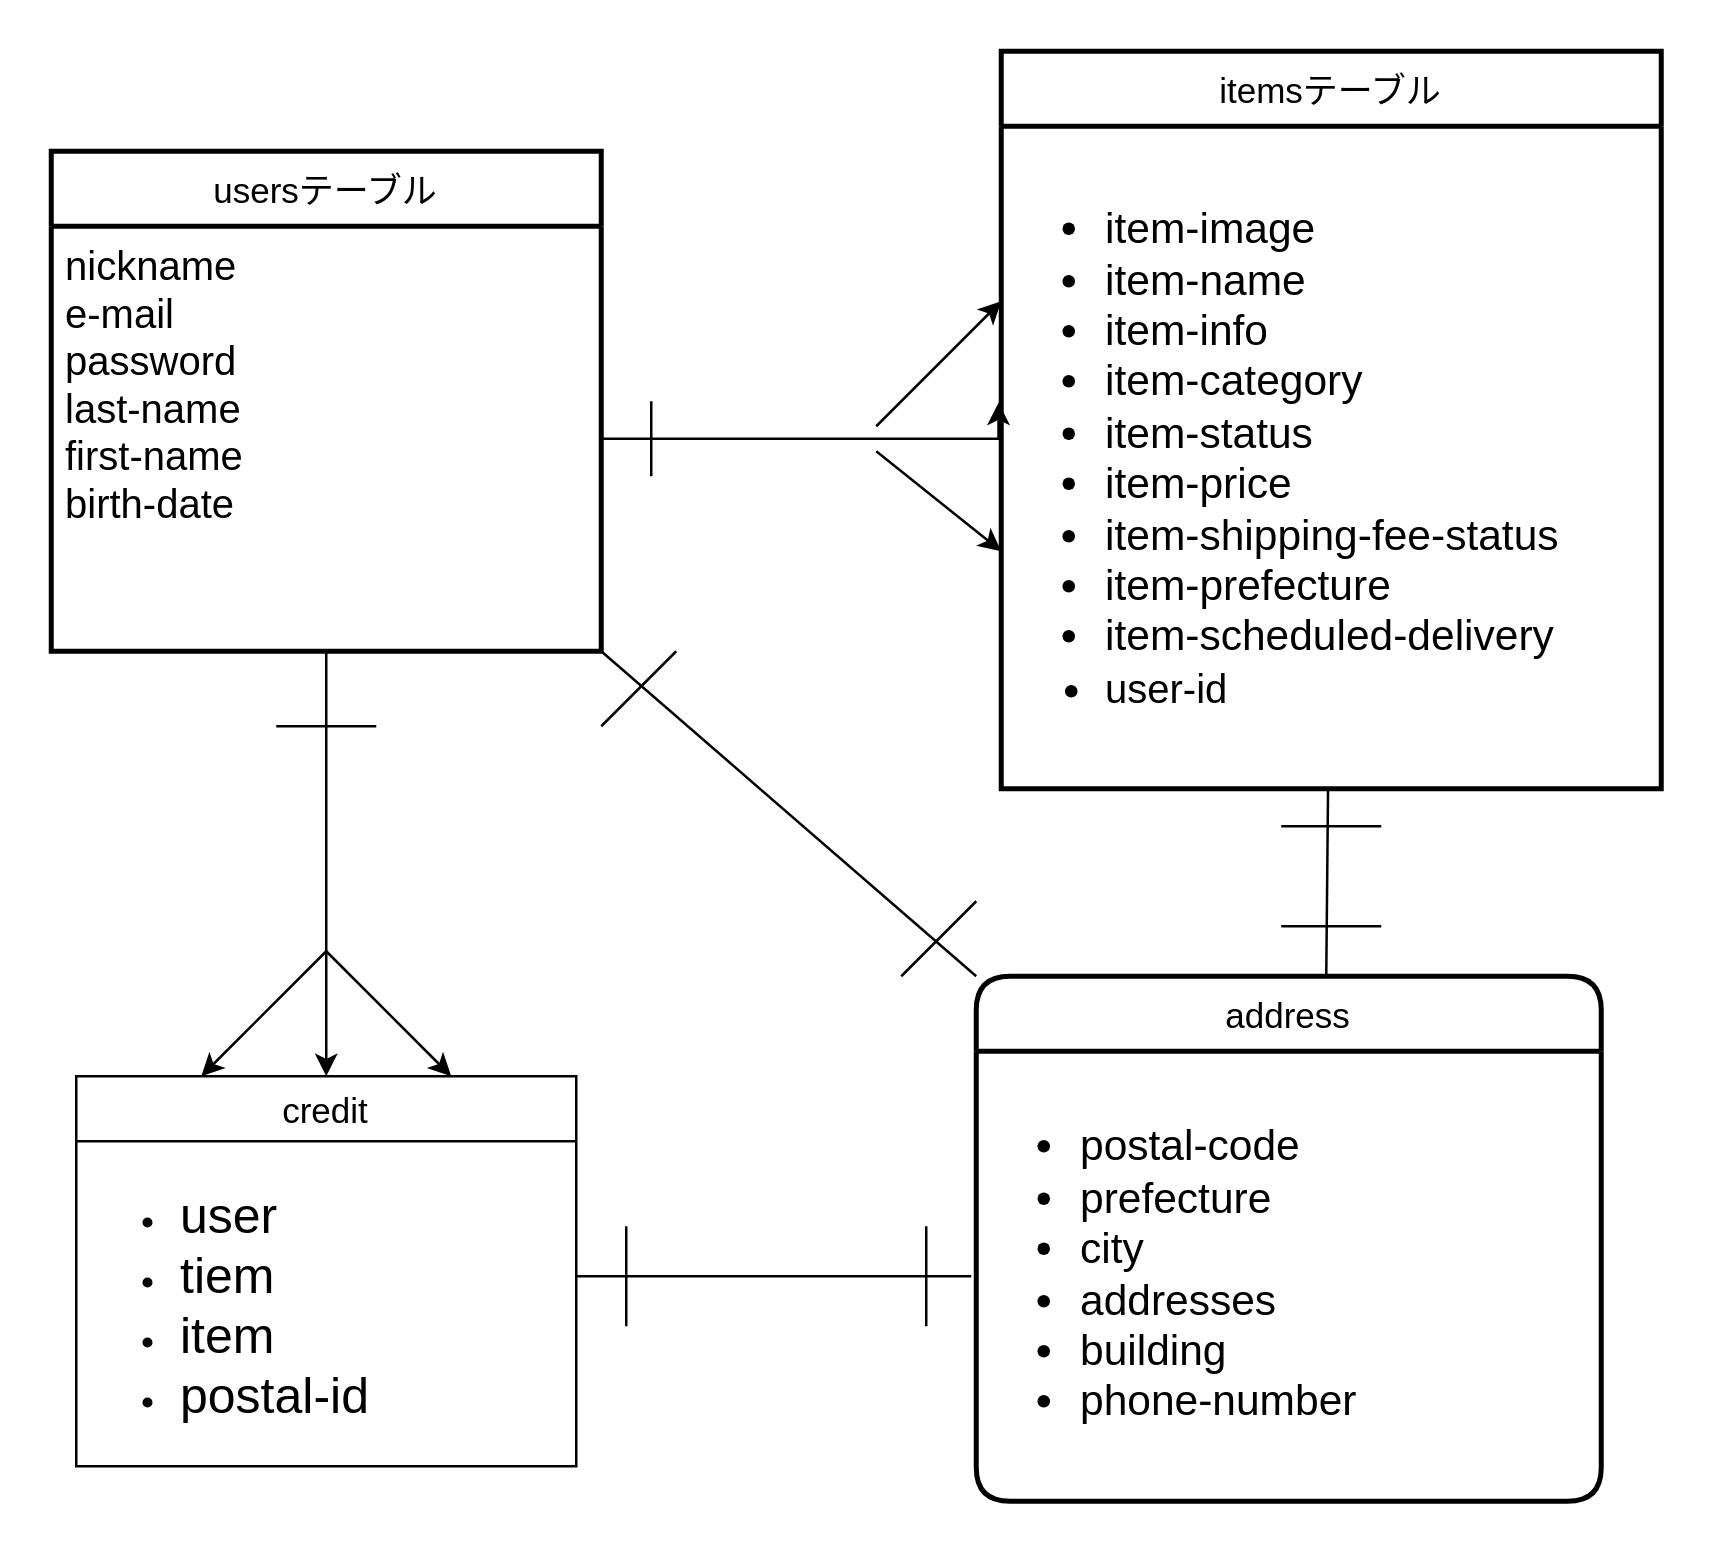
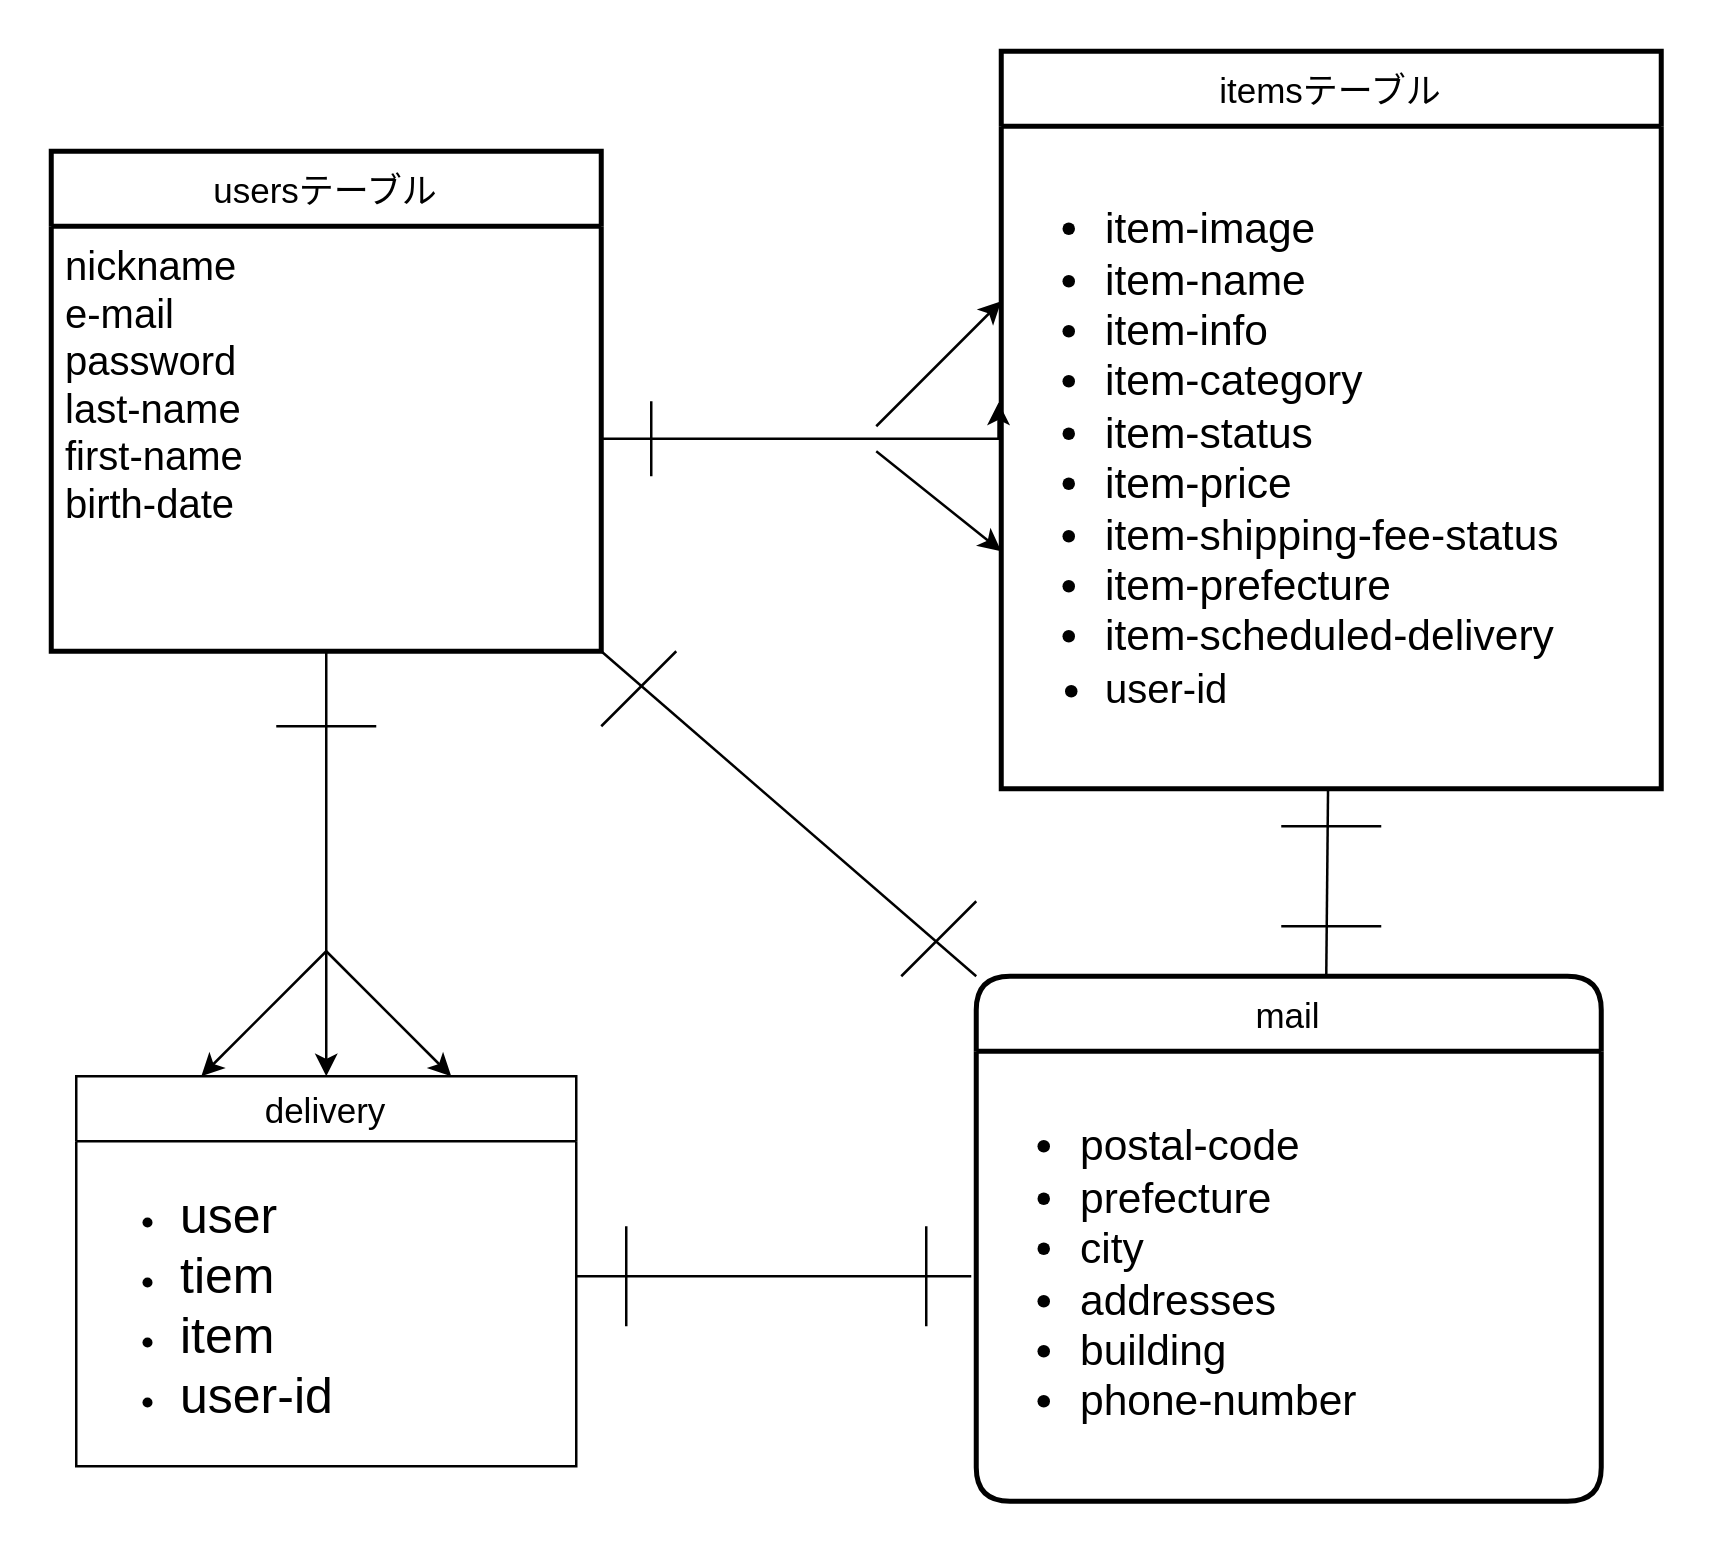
  <mxCell id="0" />
  <mxCell id="1" parent="0" />
  <mxCell id="2" value="usersテーブル" style="swimlane;childLayout=stackLayout;horizontal=1;startSize=30;horizontalStack=0;rounded=1;fontSize=14;fontStyle=0;strokeWidth=2;resizeParent=0;resizeLast=1;shadow=0;dashed=0;align=center;arcSize=0;" parent="1" vertex="1"><mxGeometry x="20" y="60" width="220" height="200" as="geometry" /></mxCell>
  <mxCell id="3" value="nickname&#10;e-mail&#10;password&#10;last-name&#10;first-name&#10;birth-date" style="align=left;strokeColor=none;fillColor=none;spacingLeft=4;fontSize=16;verticalAlign=top;resizable=0;rotatable=0;part=1;" parent="2" vertex="1"><mxGeometry y="30" width="220" height="170" as="geometry" /></mxCell>
  <mxCell id="4" value="itemsテーブル" style="swimlane;childLayout=stackLayout;horizontal=1;startSize=30;horizontalStack=0;rounded=1;fontSize=14;fontStyle=0;strokeWidth=2;resizeParent=0;resizeLast=1;shadow=0;dashed=0;align=center;arcSize=0;" parent="1" vertex="1"><mxGeometry x="400" y="20" width="264" height="295" as="geometry" /></mxCell>
  <mxCell id="5" value="&lt;ul style=&quot;font-size: 16px&quot;&gt;&lt;li style=&quot;font-size: 17px&quot;&gt;item-image&lt;/li&gt;&lt;li style=&quot;font-size: 17px&quot;&gt;item-name&lt;/li&gt;&lt;li style=&quot;font-size: 17px&quot;&gt;item-info&lt;/li&gt;&lt;li style=&quot;font-size: 17px&quot;&gt;item-category&lt;/li&gt;&lt;li style=&quot;font-size: 17px&quot;&gt;item-status&lt;/li&gt;&lt;li style=&quot;font-size: 17px&quot;&gt;item-price&lt;/li&gt;&lt;li style=&quot;font-size: 17px&quot;&gt;item-shipping-fee-status&lt;/li&gt;&lt;li style=&quot;font-size: 17px&quot;&gt;item-prefecture&lt;/li&gt;&lt;li style=&quot;font-size: 17px&quot;&gt;item-scheduled-delivery&lt;/li&gt;&lt;li&gt;user-id&lt;/li&gt;&lt;/ul&gt;" style="text;html=1;align=left;verticalAlign=middle;resizable=0;points=[];autosize=1;" parent="4" vertex="1"><mxGeometry y="30" width="264" height="265" as="geometry" /></mxCell>
- <mxCell id="6" value="credit" style="swimlane;fontStyle=0;childLayout=stackLayout;horizontal=1;startSize=26;horizontalStack=0;resizeParent=1;resizeParentMax=0;resizeLast=0;collapsible=1;marginBottom=0;align=center;fontSize=14;" parent="1" vertex="1"><mxGeometry x="30" y="430" width="200" height="156" as="geometry" /></mxCell>
- <mxCell id="7" value="&lt;ul&gt;&lt;li&gt;&lt;span style=&quot;font-size: 20px&quot;&gt;user&lt;/span&gt;&lt;/li&gt;&lt;li&gt;&lt;span style=&quot;font-size: 20px&quot;&gt;tiem&lt;/span&gt;&lt;/li&gt;&lt;li&gt;&lt;span style=&quot;font-size: 20px&quot;&gt;item&lt;/span&gt;&lt;/li&gt;&lt;li&gt;&lt;span style=&quot;font-size: 20px&quot;&gt;postal-id&lt;/span&gt;&lt;/li&gt;&lt;/ul&gt;" style="text;html=1;align=left;verticalAlign=middle;resizable=0;points=[];autosize=1;fontSize=14;" parent="6" vertex="1"><mxGeometry y="26" width="200" height="130" as="geometry" /></mxCell>
- <mxCell id="8" value="address" style="swimlane;childLayout=stackLayout;horizontal=1;startSize=30;horizontalStack=0;rounded=1;fontSize=14;fontStyle=0;strokeWidth=2;resizeParent=0;resizeLast=1;shadow=0;dashed=0;align=center;" parent="1" vertex="1"><mxGeometry x="390" y="390" width="250" height="210" as="geometry" /></mxCell>
+ <mxCell id="6" value="delivery" style="swimlane;fontStyle=0;childLayout=stackLayout;horizontal=1;startSize=26;horizontalStack=0;resizeParent=1;resizeParentMax=0;resizeLast=0;collapsible=1;marginBottom=0;align=center;fontSize=14;" parent="1" vertex="1"><mxGeometry x="30" y="430" width="200" height="156" as="geometry" /></mxCell>
+ <mxCell id="7" value="&lt;ul&gt;&lt;li&gt;&lt;span style=&quot;font-size: 20px&quot;&gt;user&lt;/span&gt;&lt;/li&gt;&lt;li&gt;&lt;span style=&quot;font-size: 20px&quot;&gt;tiem&lt;/span&gt;&lt;/li&gt;&lt;li&gt;&lt;span style=&quot;font-size: 20px&quot;&gt;item&lt;/span&gt;&lt;/li&gt;&lt;li&gt;&lt;span style=&quot;font-size: 20px&quot;&gt;user-id&lt;/span&gt;&lt;/li&gt;&lt;/ul&gt;" style="text;html=1;align=left;verticalAlign=middle;resizable=0;points=[];autosize=1;fontSize=14;" parent="6" vertex="1"><mxGeometry y="26" width="200" height="130" as="geometry" /></mxCell>
+ <mxCell id="8" value="mail" style="swimlane;childLayout=stackLayout;horizontal=1;startSize=30;horizontalStack=0;rounded=1;fontSize=14;fontStyle=0;strokeWidth=2;resizeParent=0;resizeLast=1;shadow=0;dashed=0;align=center;" parent="1" vertex="1"><mxGeometry x="390" y="390" width="250" height="210" as="geometry" /></mxCell>
  <mxCell id="9" value="&lt;ul style=&quot;font-size: 17px&quot;&gt;&lt;li&gt;postal-code&lt;/li&gt;&lt;li&gt;prefecture&lt;/li&gt;&lt;li&gt;city&lt;/li&gt;&lt;li&gt;addresses&lt;/li&gt;&lt;li&gt;building&lt;/li&gt;&lt;li&gt;phone-number&lt;/li&gt;&lt;/ul&gt;" style="text;html=1;align=left;verticalAlign=middle;resizable=0;points=[];autosize=1;fontSize=14;" parent="8" vertex="1"><mxGeometry y="30" width="250" height="180" as="geometry" /></mxCell>
  <mxCell id="10" style="edgeStyle=orthogonalEdgeStyle;rounded=0;orthogonalLoop=1;jettySize=auto;html=1;entryX=-0.004;entryY=0.417;entryDx=0;entryDy=0;entryPerimeter=0;" edge="1" parent="1" source="3" target="5"><mxGeometry relative="1" as="geometry"><Array as="points"><mxPoint x="399" y="175" /></Array></mxGeometry></mxCell>
  <mxCell id="11" value="" style="endArrow=classic;html=1;" edge="1" parent="1"><mxGeometry width="50" height="50" relative="1" as="geometry"><mxPoint x="350" y="170" as="sourcePoint" /><mxPoint x="400" y="120" as="targetPoint" /><Array as="points" /></mxGeometry></mxCell>
  <mxCell id="12" value="" style="endArrow=classic;html=1;" edge="1" parent="1"><mxGeometry width="50" height="50" relative="1" as="geometry"><mxPoint x="350" y="180" as="sourcePoint" /><mxPoint x="400" y="220" as="targetPoint" /><Array as="points" /></mxGeometry></mxCell>
  <mxCell id="13" style="edgeStyle=orthogonalEdgeStyle;rounded=0;orthogonalLoop=1;jettySize=auto;html=1;exitX=0.5;exitY=1;exitDx=0;exitDy=0;entryX=0.5;entryY=0;entryDx=0;entryDy=0;" edge="1" parent="1" source="3" target="6"><mxGeometry relative="1" as="geometry" /></mxCell>
  <mxCell id="14" value="" style="endArrow=classic;html=1;" edge="1" parent="1"><mxGeometry width="50" height="50" relative="1" as="geometry"><mxPoint x="130" y="380" as="sourcePoint" /><mxPoint x="180" y="430" as="targetPoint" /></mxGeometry></mxCell>
  <mxCell id="15" value="" style="endArrow=classic;html=1;" edge="1" parent="1"><mxGeometry width="50" height="50" relative="1" as="geometry"><mxPoint x="130" y="380" as="sourcePoint" /><mxPoint x="80" y="430" as="targetPoint" /></mxGeometry></mxCell>
  <mxCell id="16" value="" style="endArrow=none;html=1;entryX=0;entryY=0;entryDx=0;entryDy=0;" edge="1" parent="1" target="8"><mxGeometry width="50" height="50" relative="1" as="geometry"><mxPoint x="240" y="260" as="sourcePoint" /><mxPoint x="300" y="300" as="targetPoint" /><Array as="points" /></mxGeometry></mxCell>
  <mxCell id="17" value="" style="endArrow=none;html=1;" edge="1" parent="1"><mxGeometry width="50" height="50" relative="1" as="geometry"><mxPoint x="360" y="390" as="sourcePoint" /><mxPoint x="390" y="360" as="targetPoint" /></mxGeometry></mxCell>
  <mxCell id="18" value="" style="endArrow=none;html=1;" edge="1" parent="1"><mxGeometry width="50" height="50" relative="1" as="geometry"><mxPoint x="240" y="290" as="sourcePoint" /><mxPoint x="270" y="260" as="targetPoint" /></mxGeometry></mxCell>
  <mxCell id="19" value="" style="endArrow=none;html=1;" edge="1" parent="1"><mxGeometry width="50" height="50" relative="1" as="geometry"><mxPoint x="260" y="160" as="sourcePoint" /><mxPoint x="260" y="190" as="targetPoint" /></mxGeometry></mxCell>
  <mxCell id="20" value="" style="endArrow=none;html=1;entryX=-0.008;entryY=0.5;entryDx=0;entryDy=0;entryPerimeter=0;" edge="1" parent="1" target="9"><mxGeometry width="50" height="50" relative="1" as="geometry"><mxPoint x="230" y="510" as="sourcePoint" /><mxPoint x="380" y="510" as="targetPoint" /></mxGeometry></mxCell>
  <mxCell id="21" value="" style="endArrow=none;html=1;" edge="1" parent="1"><mxGeometry width="50" height="50" relative="1" as="geometry"><mxPoint x="250" y="490" as="sourcePoint" /><mxPoint x="250" y="530" as="targetPoint" /></mxGeometry></mxCell>
  <mxCell id="22" value="" style="endArrow=none;html=1;" edge="1" parent="1"><mxGeometry width="50" height="50" relative="1" as="geometry"><mxPoint x="370" y="490" as="sourcePoint" /><mxPoint x="370" y="530" as="targetPoint" /></mxGeometry></mxCell>
  <mxCell id="23" value="" style="endArrow=none;html=1;" edge="1" parent="1"><mxGeometry width="50" height="50" relative="1" as="geometry"><mxPoint x="110" y="290" as="sourcePoint" /><mxPoint x="150" y="290" as="targetPoint" /></mxGeometry></mxCell>
  <mxCell id="24" value="" style="endArrow=none;html=1;" edge="1" parent="1" source="5"><mxGeometry width="50" height="50" relative="1" as="geometry"><mxPoint x="530" y="330" as="sourcePoint" /><mxPoint x="530" y="390" as="targetPoint" /></mxGeometry></mxCell>
  <mxCell id="25" value="" style="endArrow=none;html=1;" edge="1" parent="1"><mxGeometry width="50" height="50" relative="1" as="geometry"><mxPoint x="512" y="330" as="sourcePoint" /><mxPoint x="552" y="330" as="targetPoint" /></mxGeometry></mxCell>
  <mxCell id="26" value="" style="endArrow=none;html=1;" edge="1" parent="1"><mxGeometry width="50" height="50" relative="1" as="geometry"><mxPoint x="512" y="370" as="sourcePoint" /><mxPoint x="552" y="370" as="targetPoint" /></mxGeometry></mxCell>
